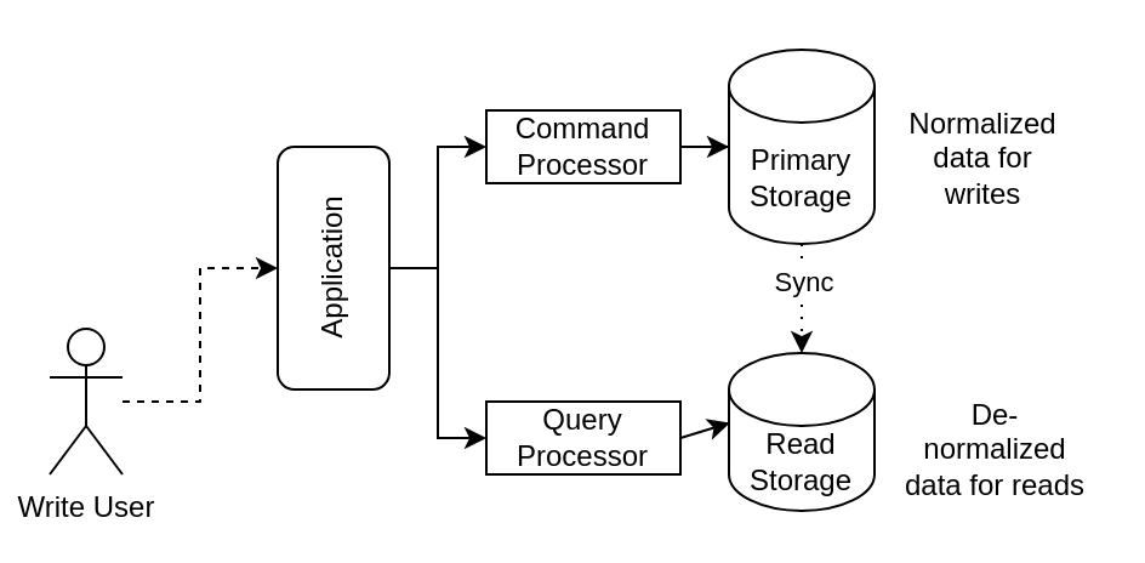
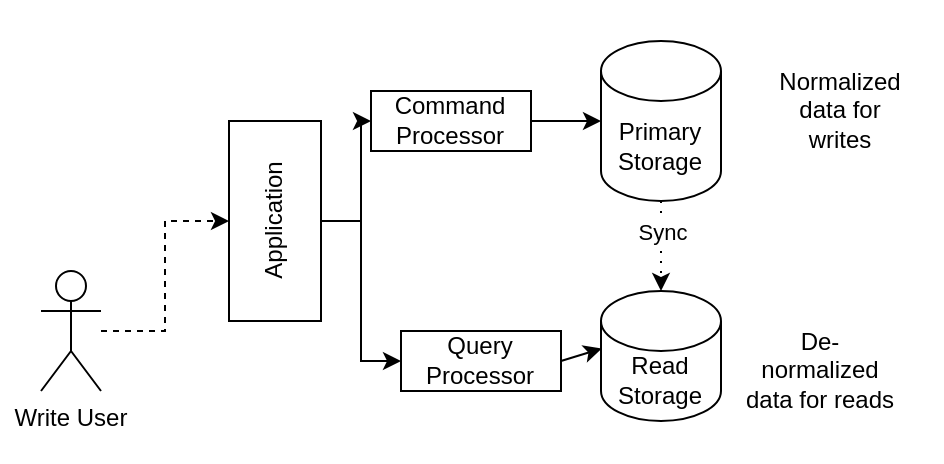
  <mxCell id="0" />
  <mxCell id="1" parent="0" />
  <mxCell id="2" value="" style="edgeStyle=orthogonalEdgeStyle;rounded=0;orthogonalLoop=1;jettySize=auto;html=1;dashed=1;dashPattern=1 4;" edge="1" parent="1" source="4" target="5"><mxGeometry relative="1" as="geometry" /></mxCell>
  <mxCell id="3" value="Sync" style="edgeLabel;html=1;align=center;verticalAlign=middle;resizable=0;points=[];" connectable="0" vertex="1" parent="2"><mxGeometry x="-0.712" y="-1" relative="1" as="geometry"><mxPoint x="1" y="9" as="offset" /></mxGeometry></mxCell>
  <mxCell id="4" value="&lt;div&gt;Primary&lt;/div&gt;&lt;div&gt;Storage&lt;br&gt;&lt;/div&gt;" style="shape=cylinder3;whiteSpace=wrap;html=1;boundedLbl=1;backgroundOutline=1;size=15;" vertex="1" parent="1"><mxGeometry x="300" y="20" width="60" height="80" as="geometry" /></mxCell>
  <mxCell id="5" value="&lt;div&gt;Read&lt;/div&gt;&lt;div&gt;Storage&lt;br&gt;&lt;/div&gt;" style="shape=cylinder3;whiteSpace=wrap;html=1;boundedLbl=1;backgroundOutline=1;size=15;" vertex="1" parent="1"><mxGeometry x="300" y="145" width="60" height="65" as="geometry" /></mxCell>
- <mxCell id="6" value="Normalized data for writes" style="text;html=1;strokeColor=none;fillColor=none;align=center;verticalAlign=middle;whiteSpace=wrap;rounded=0;" vertex="1" parent="1"><mxGeometry x="370" y="50" width="70" height="30" as="geometry" /></mxCell>
+ <mxCell id="6" value="Normalized data for writes" style="text;html=1;strokeColor=none;fillColor=none;align=center;verticalAlign=middle;whiteSpace=wrap;rounded=0;" vertex="1" parent="1"><mxGeometry x="385" y="40" width="70" height="30" as="geometry" /></mxCell>
  <mxCell id="7" value="De-normalized data for reads" style="text;html=1;strokeColor=none;fillColor=none;align=center;verticalAlign=middle;whiteSpace=wrap;rounded=0;" vertex="1" parent="1"><mxGeometry x="370" y="170" width="80" height="30" as="geometry" /></mxCell>
  <mxCell id="8" value="" style="edgeStyle=orthogonalEdgeStyle;rounded=0;orthogonalLoop=1;jettySize=auto;html=1;dashed=1;" edge="1" parent="1" source="9" target="15"><mxGeometry relative="1" as="geometry" /></mxCell>
  <mxCell id="9" value="&lt;div&gt;Write User&lt;/div&gt;" style="shape=umlActor;verticalLabelPosition=bottom;verticalAlign=top;html=1;outlineConnect=0;" vertex="1" parent="1"><mxGeometry x="20" y="135" width="30" height="60" as="geometry" /></mxCell>
  <mxCell id="10" value="Query Processor" style="rounded=0;whiteSpace=wrap;html=1;" vertex="1" parent="1"><mxGeometry x="200" y="165" width="80" height="30" as="geometry" /></mxCell>
  <mxCell id="11" value="" style="edgeStyle=orthogonalEdgeStyle;rounded=0;orthogonalLoop=1;jettySize=auto;html=1;entryX=0;entryY=0.5;entryDx=0;entryDy=0;entryPerimeter=0;" edge="1" parent="1" source="12" target="4"><mxGeometry relative="1" as="geometry" /></mxCell>
- <mxCell id="12" value="Command Processor" style="rounded=0;whiteSpace=wrap;html=1;" vertex="1" parent="1"><mxGeometry x="200" y="45" width="80" height="30" as="geometry" /></mxCell>
+ <mxCell id="12" value="Command Processor" style="rounded=0;whiteSpace=wrap;html=1;" vertex="1" parent="1"><mxGeometry x="185" y="45" width="80" height="30" as="geometry" /></mxCell>
  <mxCell id="13" value="" style="edgeStyle=orthogonalEdgeStyle;rounded=0;orthogonalLoop=1;jettySize=auto;html=1;" edge="1" parent="1" source="15" target="12"><mxGeometry relative="1" as="geometry" /></mxCell>
  <mxCell id="14" style="edgeStyle=orthogonalEdgeStyle;rounded=0;orthogonalLoop=1;jettySize=auto;html=1;entryX=0;entryY=0.5;entryDx=0;entryDy=0;" edge="1" parent="1" source="15" target="10"><mxGeometry relative="1" as="geometry" /></mxCell>
- <mxCell id="15" value="&lt;div align=&quot;center&quot;&gt;Application&lt;/div&gt;" style="whiteSpace=wrap;html=1;align=center;horizontal=0;rounded=1;" vertex="1" parent="1"><mxGeometry x="114" y="60" width="46" height="100" as="geometry" /></mxCell>
+ <mxCell id="15" value="&lt;div align=&quot;center&quot;&gt;Application&lt;/div&gt;" style="rounded=0;whiteSpace=wrap;html=1;align=center;horizontal=0;" vertex="1" parent="1"><mxGeometry x="114" y="60" width="46" height="100" as="geometry" /></mxCell>
  <mxCell id="16" value="" style="endArrow=classic;html=1;rounded=0;exitX=1;exitY=0.5;exitDx=0;exitDy=0;entryX=0.006;entryY=0.443;entryDx=0;entryDy=0;entryPerimeter=0;" edge="1" parent="1" source="10" target="5"><mxGeometry width="50" height="50" relative="1" as="geometry"><mxPoint x="140" y="135" as="sourcePoint" /><mxPoint x="190" y="85" as="targetPoint" /></mxGeometry></mxCell>
